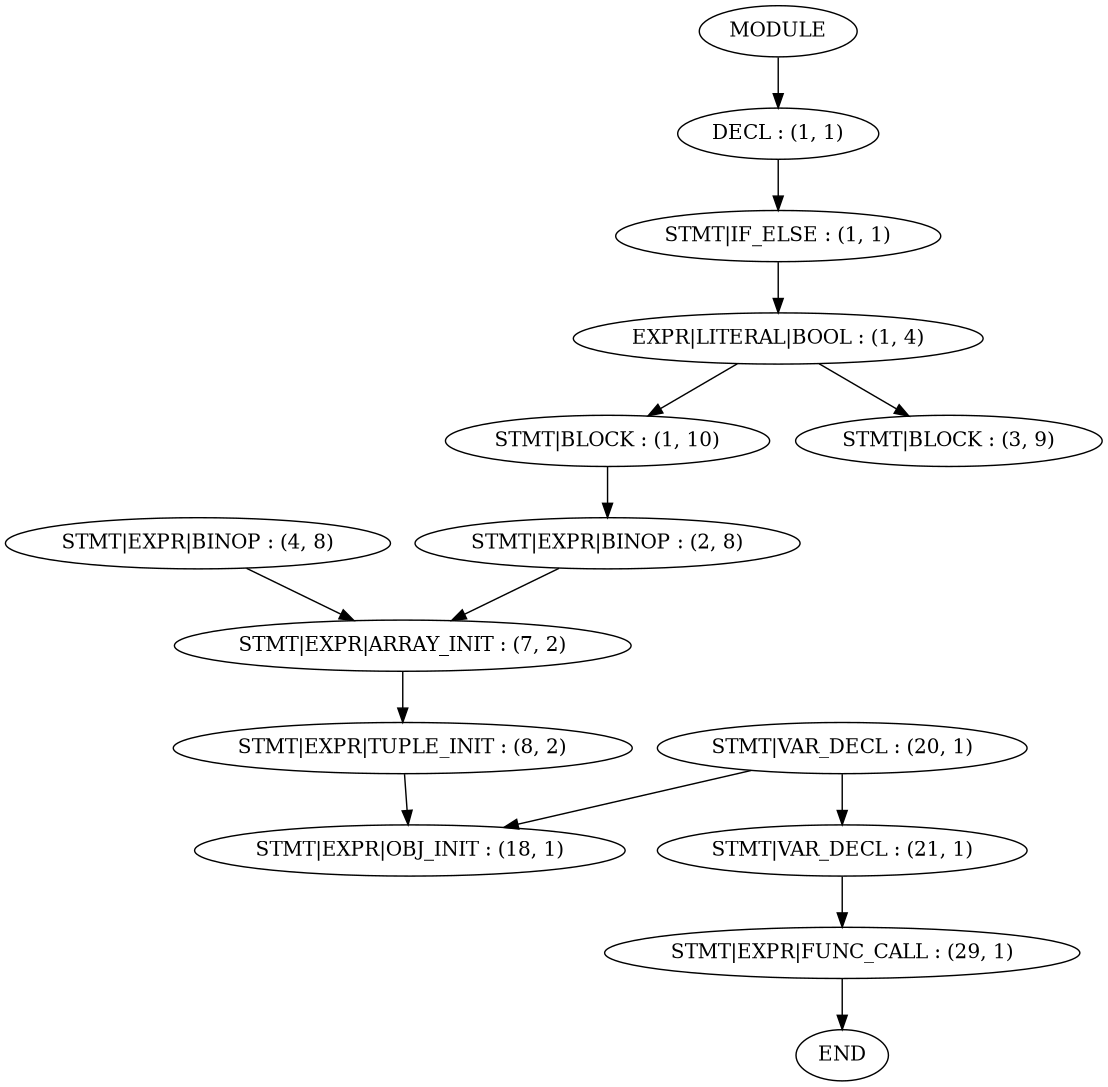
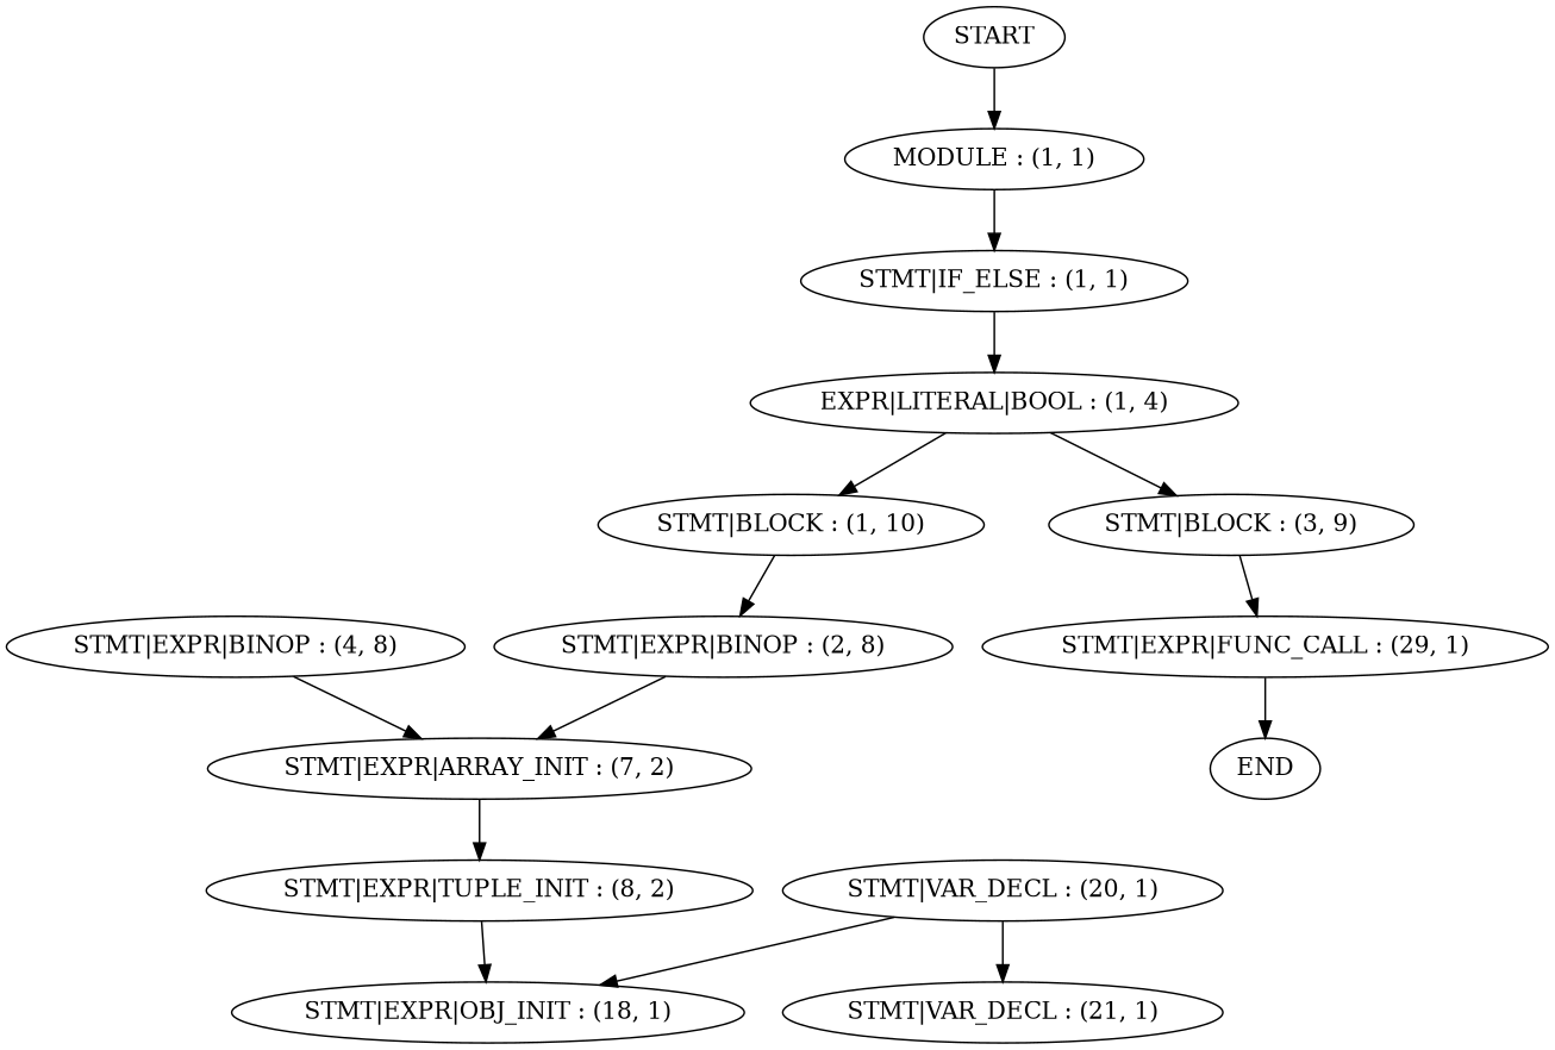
  digraph {
    bgcolor=white
    edge [color=black]
-   n1 [label="DECL : (1, 1)"]
+   n1 [label="MODULE : (1, 1)"]
    n2 [label="STMT|IF_ELSE : (1, 1)"]
    n3 [label="EXPR|LITERAL|BOOL : (1, 4)"]
    n4 [label="STMT|BLOCK : (1, 10)"]
    n5 [label="STMT|BLOCK : (3, 9)"]
    n6 [label="STMT|EXPR|BINOP : (2, 8)"]
    n7 [label="STMT|EXPR|ARRAY_INIT : (7, 2)"]
    n8 [label="STMT|EXPR|TUPLE_INIT : (8, 2)"]
    n9 [label="STMT|EXPR|BINOP : (4, 8)"]
    n10 [label="STMT|EXPR|OBJ_INIT : (18, 1)"]
    n11 [label="STMT|VAR_DECL : (20, 1)"]
    n12 [label="STMT|VAR_DECL : (21, 1)"]
    n13 [label="STMT|EXPR|FUNC_CALL : (29, 1)"]
    n14 [label=END]
-   n15 [label=MODULE]
+   n15 [label=START]
    n1 -> n2
    n2 -> n3
    n3 -> n4
    n3 -> n5
    n4 -> n6
    n6 -> n7
    n7 -> n8
    n8 -> n10
    n9 -> n7
    n11 -> n10
    n11 -> n12
-   n12 -> n13
+   n5 -> n13
    n13 -> n14
    n15 -> n1
  }
